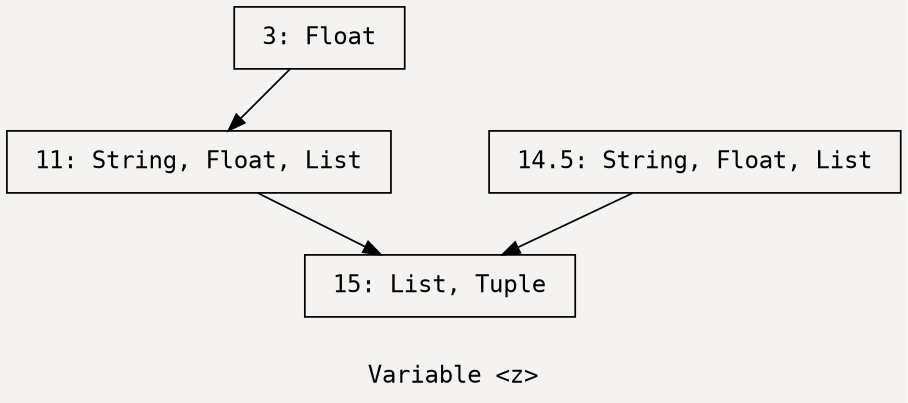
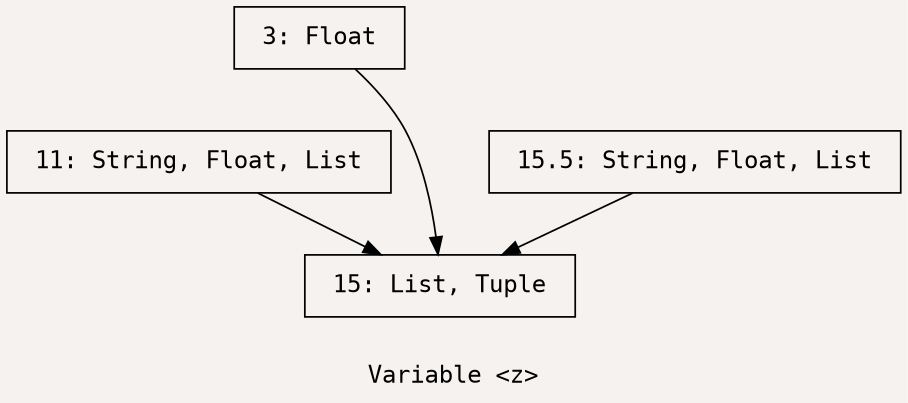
  digraph {
    bgcolor="#f5f2f0"
    fontname="Consolas,Monaco,'Andale Mono','Ubuntu Mono',monospace"
    label="Variable <z>"
    node [fontname="Consolas,Monaco,'Andale Mono','Ubuntu Mono',monospace" shape=box]
    n1 [label=" 3: Float "]
    n2 [label=" 11: String, Float, List "]
    n3 [label=" 15: List, Tuple "]
-   n4 [label=" 14.5: String, Float, List "]
-   n1 -> n2
+   n4 [label="15.5: String, Float, List"]
+   n1 -> n3
    n2 -> n3
    n4 -> n3
  }
